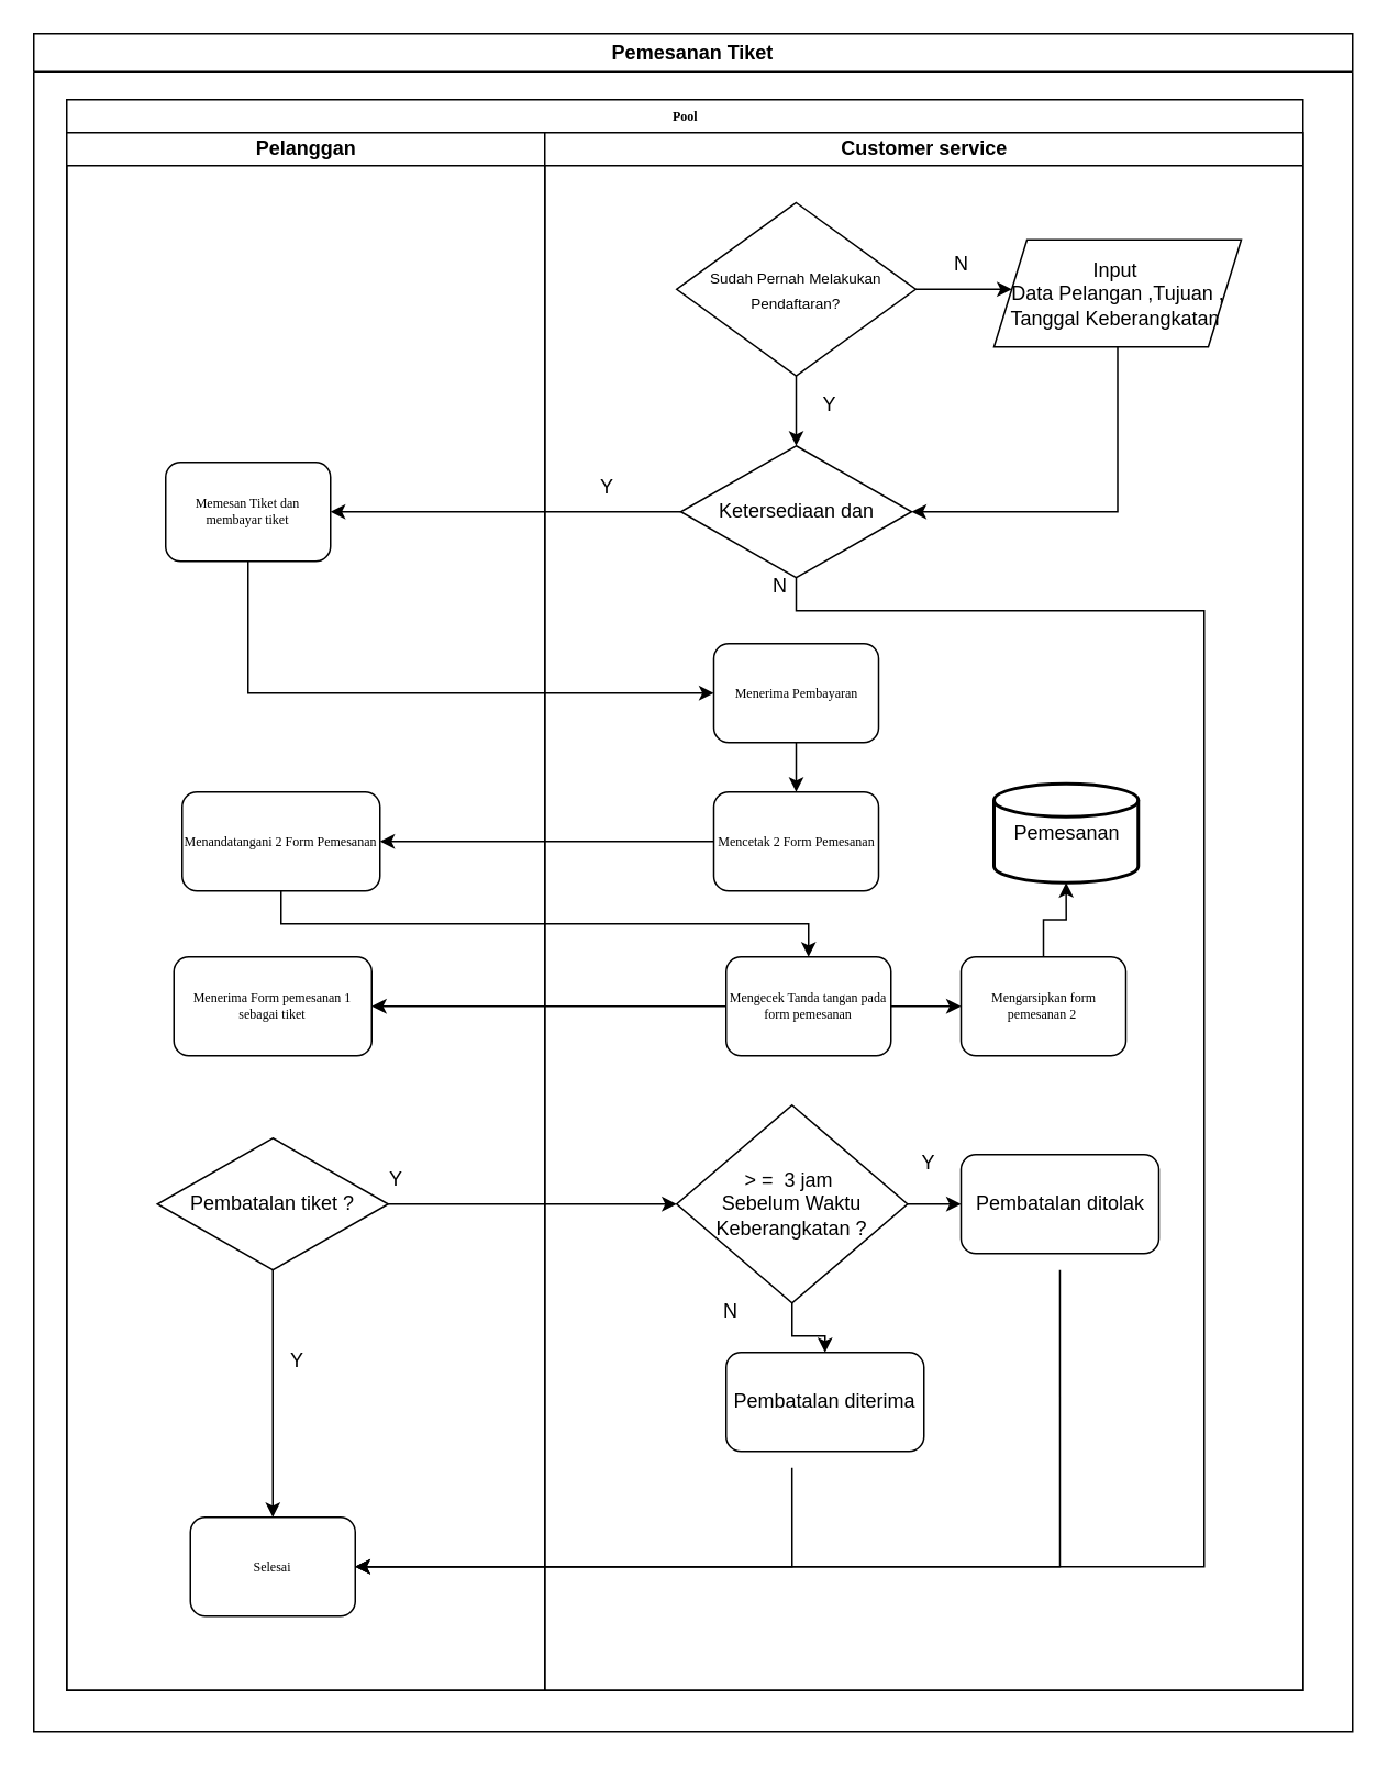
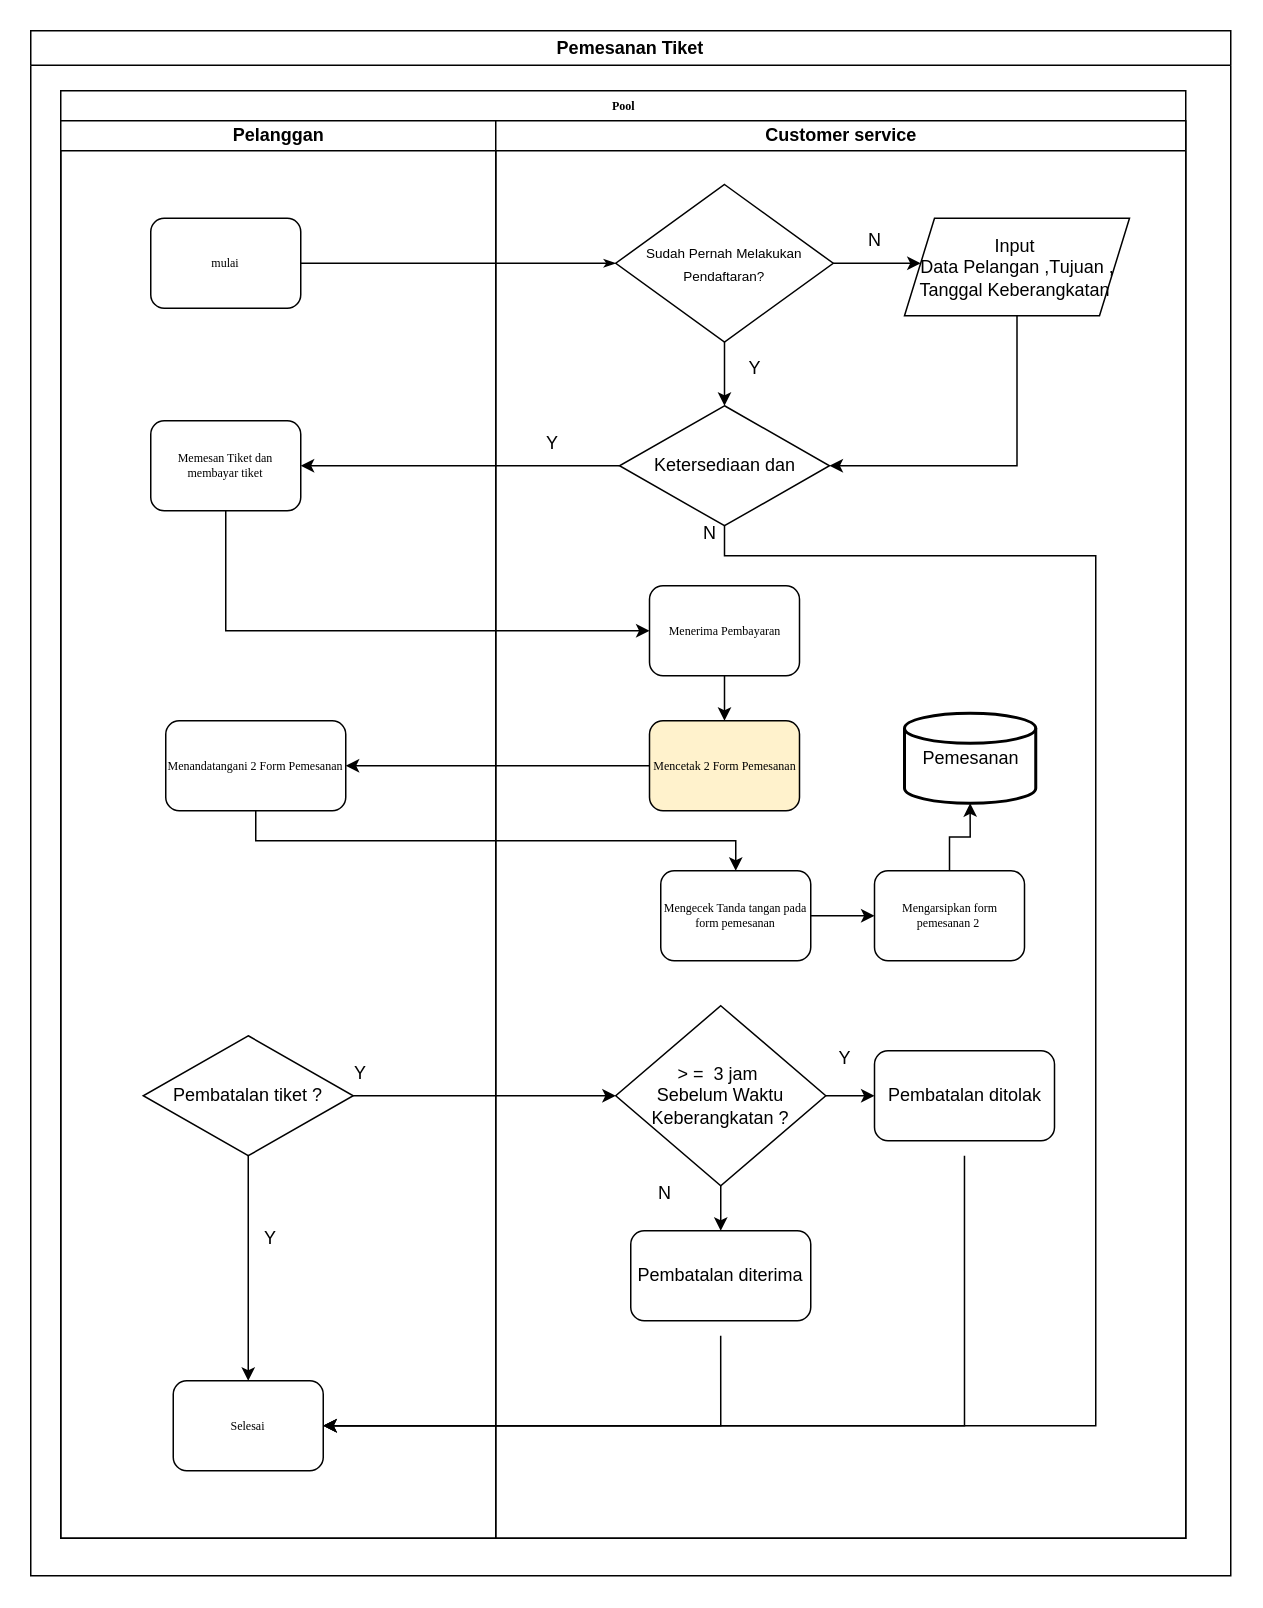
  <mxCell id="0" />
  <mxCell id="1" parent="0" />
  <mxCell id="2" value="Pemesanan Tiket" style="swimlane;whiteSpace=wrap;html=1;" vertex="1" parent="1"><mxGeometry x="20" y="20" width="800" height="1030" as="geometry"><mxRectangle x="-20" y="-70" width="140" height="30" as="alternateBounds" /></mxGeometry></mxCell>
  <mxCell id="3" value="Pool" style="swimlane;html=1;childLayout=stackLayout;startSize=20;rounded=0;shadow=0;labelBackgroundColor=none;strokeWidth=1;fontFamily=Verdana;fontSize=8;align=center;" parent="2" vertex="1"><mxGeometry x="20" y="40" width="750" height="965" as="geometry" /></mxCell>
+ <mxCell id="4" style="edgeStyle=orthogonalEdgeStyle;rounded=1;html=1;labelBackgroundColor=none;startArrow=none;startFill=0;startSize=5;endArrow=classicThin;endFill=1;endSize=5;jettySize=auto;orthogonalLoop=1;strokeWidth=1;fontFamily=Verdana;fontSize=8;entryX=0;entryY=0.5;entryDx=0;entryDy=0;" parent="3" source="12" target="24" edge="1"><mxGeometry relative="1" as="geometry"><mxPoint x="300" y="130" as="targetPoint" /></mxGeometry></mxCell>
  <mxCell id="5" style="edgeStyle=orthogonalEdgeStyle;rounded=0;orthogonalLoop=1;jettySize=auto;html=1;entryX=1;entryY=0.5;entryDx=0;entryDy=0;" edge="1" parent="3" source="29" target="13"><mxGeometry relative="1" as="geometry" /></mxCell>
  <mxCell id="6" style="edgeStyle=orthogonalEdgeStyle;rounded=0;orthogonalLoop=1;jettySize=auto;html=1;entryX=0;entryY=0.5;entryDx=0;entryDy=0;" edge="1" parent="3" source="13" target="31"><mxGeometry relative="1" as="geometry"><mxPoint x="140" y="410" as="targetPoint" /><Array as="points"><mxPoint x="110" y="360" /></Array></mxGeometry></mxCell>
  <mxCell id="7" style="edgeStyle=orthogonalEdgeStyle;rounded=0;orthogonalLoop=1;jettySize=auto;html=1;entryX=1;entryY=0.5;entryDx=0;entryDy=0;exitX=0.5;exitY=1;exitDx=0;exitDy=0;" edge="1" parent="3" source="29" target="20"><mxGeometry relative="1" as="geometry"><Array as="points"><mxPoint x="442" y="310" /><mxPoint x="690" y="310" /><mxPoint x="690" y="890" /></Array></mxGeometry></mxCell>
  <mxCell id="8" style="edgeStyle=orthogonalEdgeStyle;rounded=0;orthogonalLoop=1;jettySize=auto;html=1;entryX=1;entryY=0.5;entryDx=0;entryDy=0;" edge="1" parent="3" source="32" target="15"><mxGeometry relative="1" as="geometry" /></mxCell>
  <mxCell id="9" style="edgeStyle=orthogonalEdgeStyle;rounded=0;orthogonalLoop=1;jettySize=auto;html=1;entryX=0.5;entryY=0;entryDx=0;entryDy=0;" edge="1" parent="3" source="15" target="34"><mxGeometry relative="1" as="geometry"><Array as="points"><mxPoint x="130" y="500" /><mxPoint x="450" y="500" /></Array></mxGeometry></mxCell>
- <mxCell id="10" style="edgeStyle=orthogonalEdgeStyle;rounded=0;orthogonalLoop=1;jettySize=auto;html=1;entryX=1;entryY=0.5;entryDx=0;entryDy=0;" edge="1" parent="3" source="34" target="14"><mxGeometry relative="1" as="geometry" /></mxCell>
  <mxCell id="11" value="Pelanggan" style="swimlane;html=1;startSize=20;" parent="3" vertex="1"><mxGeometry y="20" width="290" height="945" as="geometry" /></mxCell>
+ <mxCell id="12" value="mulai" style="rounded=1;whiteSpace=wrap;html=1;shadow=0;labelBackgroundColor=none;strokeWidth=1;fontFamily=Verdana;fontSize=8;align=center;" parent="11" vertex="1"><mxGeometry x="60" y="65" width="100" height="60" as="geometry" /></mxCell>
  <mxCell id="13" value="Memesan Tiket dan membayar tiket" style="rounded=1;whiteSpace=wrap;html=1;shadow=0;labelBackgroundColor=none;strokeWidth=1;fontFamily=Verdana;fontSize=8;align=center;" vertex="1" parent="11"><mxGeometry x="60" y="200" width="100" height="60" as="geometry" /></mxCell>
- <mxCell id="14" value="Menerima Form pemesanan 1 sebagai tiket" style="whiteSpace=wrap;html=1;fontSize=8;fontFamily=Verdana;rounded=1;shadow=0;labelBackgroundColor=none;strokeWidth=1;" vertex="1" parent="11"><mxGeometry x="65" y="500" width="120" height="60" as="geometry" /></mxCell>
  <mxCell id="15" value="Menandatangani 2 Form Pemesanan" style="whiteSpace=wrap;html=1;fontSize=8;fontFamily=Verdana;rounded=1;shadow=0;labelBackgroundColor=none;strokeWidth=1;" vertex="1" parent="11"><mxGeometry x="70" y="400" width="120" height="60" as="geometry" /></mxCell>
  <mxCell id="16" value="Y" style="text;html=1;align=center;verticalAlign=middle;whiteSpace=wrap;rounded=0;" vertex="1" parent="11"><mxGeometry x="170" y="620" width="60" height="30" as="geometry" /></mxCell>
  <mxCell id="17" value="Y" style="text;html=1;align=center;verticalAlign=middle;whiteSpace=wrap;rounded=0;" vertex="1" parent="11"><mxGeometry x="110" y="730" width="60" height="30" as="geometry" /></mxCell>
  <mxCell id="18" value="Pembatalan tiket ?" style="rhombus;whiteSpace=wrap;html=1;" vertex="1" parent="11"><mxGeometry x="55" y="610" width="140" height="80" as="geometry" /></mxCell>
  <mxCell id="19" style="edgeStyle=orthogonalEdgeStyle;rounded=0;orthogonalLoop=1;jettySize=auto;html=1;entryX=0.5;entryY=0;entryDx=0;entryDy=0;exitX=0.5;exitY=1;exitDx=0;exitDy=0;" edge="1" parent="11" source="18" target="20"><mxGeometry relative="1" as="geometry"><Array as="points"><mxPoint x="125" y="830" /><mxPoint x="125" y="830" /></Array></mxGeometry></mxCell>
  <mxCell id="20" value="Selesai" style="rounded=1;whiteSpace=wrap;html=1;shadow=0;labelBackgroundColor=none;strokeWidth=1;fontFamily=Verdana;fontSize=8;align=center;" vertex="1" parent="11"><mxGeometry x="75" y="840" width="100" height="60" as="geometry" /></mxCell>
  <mxCell id="21" value="Customer service" style="swimlane;html=1;startSize=20;" parent="3" vertex="1"><mxGeometry x="290" y="20" width="460" height="945" as="geometry" /></mxCell>
  <mxCell id="22" style="edgeStyle=orthogonalEdgeStyle;rounded=0;orthogonalLoop=1;jettySize=auto;html=1;exitX=1;exitY=0.5;exitDx=0;exitDy=0;" edge="1" parent="21" source="24" target="26"><mxGeometry relative="1" as="geometry"><Array as="points"><mxPoint x="252.5" y="95" /><mxPoint x="252.5" y="95" /></Array></mxGeometry></mxCell>
  <mxCell id="23" style="edgeStyle=orthogonalEdgeStyle;rounded=0;orthogonalLoop=1;jettySize=auto;html=1;entryX=0.5;entryY=0;entryDx=0;entryDy=0;" edge="1" parent="21" source="24" target="29"><mxGeometry relative="1" as="geometry"><mxPoint x="152.5" y="200" as="targetPoint" /></mxGeometry></mxCell>
  <mxCell id="24" value="&lt;font style=&quot;font-size: 9px;&quot;&gt;Sudah Pernah Melakukan Pendaftaran?&lt;/font&gt;" style="rhombus;whiteSpace=wrap;html=1;" vertex="1" parent="21"><mxGeometry x="80" y="42.5" width="145" height="105" as="geometry" /></mxCell>
  <mxCell id="25" style="edgeStyle=orthogonalEdgeStyle;rounded=0;orthogonalLoop=1;jettySize=auto;html=1;entryX=1;entryY=0.5;entryDx=0;entryDy=0;exitX=0.5;exitY=1;exitDx=0;exitDy=0;" edge="1" parent="21" source="26" target="29"><mxGeometry relative="1" as="geometry" /></mxCell>
  <mxCell id="26" value="Input&amp;nbsp;&lt;div&gt;Data Pelangan ,Tujuan , Tanggal Keberangkatan&amp;nbsp;&lt;/div&gt;" style="shape=parallelogram;perimeter=parallelogramPerimeter;whiteSpace=wrap;html=1;fixedSize=1;" vertex="1" parent="21"><mxGeometry x="272.5" y="65" width="150" height="65" as="geometry" /></mxCell>
  <mxCell id="27" value="N" style="text;html=1;align=center;verticalAlign=middle;whiteSpace=wrap;rounded=0;" vertex="1" parent="21"><mxGeometry x="222.5" y="65" width="60" height="30" as="geometry" /></mxCell>
  <mxCell id="28" value="Y" style="text;html=1;align=center;verticalAlign=middle;whiteSpace=wrap;rounded=0;" vertex="1" parent="21"><mxGeometry x="142.5" y="150" width="60" height="30" as="geometry" /></mxCell>
  <mxCell id="29" value="Ketersediaan dan" style="rhombus;whiteSpace=wrap;html=1;" vertex="1" parent="21"><mxGeometry x="82.5" y="190" width="140" height="80" as="geometry" /></mxCell>
  <mxCell id="30" value="" style="edgeStyle=orthogonalEdgeStyle;rounded=0;orthogonalLoop=1;jettySize=auto;html=1;" edge="1" parent="21" source="31" target="32"><mxGeometry relative="1" as="geometry" /></mxCell>
  <mxCell id="31" value="Menerima Pembayaran" style="rounded=1;whiteSpace=wrap;html=1;shadow=0;labelBackgroundColor=none;strokeWidth=1;fontFamily=Verdana;fontSize=8;align=center;" vertex="1" parent="21"><mxGeometry x="102.5" y="310" width="100" height="60" as="geometry" /></mxCell>
- <mxCell id="32" value="Mencetak 2 Form Pemesanan" style="rounded=1;whiteSpace=wrap;html=1;shadow=0;labelBackgroundColor=none;strokeWidth=1;fontFamily=Verdana;fontSize=8;align=center;" vertex="1" parent="21"><mxGeometry x="102.5" y="400" width="100" height="60" as="geometry" /></mxCell>
+ <mxCell id="32" value="Mencetak 2 Form Pemesanan" style="rounded=1;whiteSpace=wrap;html=1;shadow=0;labelBackgroundColor=none;strokeWidth=1;fontFamily=Verdana;fontSize=8;align=center;fillColor=#fff2cc;" vertex="1" parent="21"><mxGeometry x="102.5" y="400" width="100" height="60" as="geometry" /></mxCell>
  <mxCell id="33" style="edgeStyle=orthogonalEdgeStyle;rounded=0;orthogonalLoop=1;jettySize=auto;html=1;" edge="1" parent="21" source="34" target="43"><mxGeometry relative="1" as="geometry" /></mxCell>
  <mxCell id="34" value="&lt;div&gt;Mengecek Tanda tangan pada form pemesanan&lt;/div&gt;" style="rounded=1;whiteSpace=wrap;html=1;shadow=0;labelBackgroundColor=none;strokeWidth=1;fontFamily=Verdana;fontSize=8;align=center;" vertex="1" parent="21"><mxGeometry x="110" y="500" width="100" height="60" as="geometry" /></mxCell>
  <mxCell id="35" value="N" style="text;html=1;align=center;verticalAlign=middle;whiteSpace=wrap;rounded=0;" vertex="1" parent="21"><mxGeometry x="112.5" y="260" width="60" height="30" as="geometry" /></mxCell>
  <mxCell id="36" value="Y" style="text;html=1;align=center;verticalAlign=middle;whiteSpace=wrap;rounded=0;" vertex="1" parent="21"><mxGeometry x="202.5" y="610" width="60" height="30" as="geometry" /></mxCell>
  <mxCell id="37" value="Y" style="text;html=1;align=center;verticalAlign=middle;whiteSpace=wrap;rounded=0;" vertex="1" parent="21"><mxGeometry x="7.5" y="200" width="60" height="30" as="geometry" /></mxCell>
  <mxCell id="38" value="&amp;gt; =&amp;nbsp; 3 jam&amp;nbsp;&lt;div&gt;Sebelum Waktu Keberangkatan ?&lt;/div&gt;" style="rhombus;whiteSpace=wrap;html=1;" vertex="1" parent="21"><mxGeometry x="80" y="590" width="140" height="120" as="geometry" /></mxCell>
  <mxCell id="39" value="" style="edgeStyle=orthogonalEdgeStyle;rounded=0;orthogonalLoop=1;jettySize=auto;html=1;" edge="1" parent="21" source="38" target="41"><mxGeometry relative="1" as="geometry" /></mxCell>
  <mxCell id="40" value="" style="edgeStyle=orthogonalEdgeStyle;rounded=0;orthogonalLoop=1;jettySize=auto;html=1;" edge="1" parent="21" source="38" target="42"><mxGeometry relative="1" as="geometry" /></mxCell>
  <mxCell id="41" value="Pembatalan ditolak" style="rounded=1;whiteSpace=wrap;html=1;" vertex="1" parent="21"><mxGeometry x="252.5" y="620" width="120" height="60" as="geometry" /></mxCell>
- <mxCell id="42" value="Pembatalan diterima" style="rounded=1;whiteSpace=wrap;html=1;" vertex="1" parent="21"><mxGeometry x="110" y="740" width="120" height="60" as="geometry" /></mxCell>
+ <mxCell id="42" value="Pembatalan diterima" style="rounded=1;whiteSpace=wrap;html=1;" vertex="1" parent="21"><mxGeometry x="90" y="740" width="120" height="60" as="geometry" /></mxCell>
  <mxCell id="43" value="&lt;div&gt;Mengarsipkan form pemesanan 2&amp;nbsp;&lt;/div&gt;" style="rounded=1;whiteSpace=wrap;html=1;shadow=0;labelBackgroundColor=none;strokeWidth=1;fontFamily=Verdana;fontSize=8;align=center;" vertex="1" parent="21"><mxGeometry x="252.5" y="500" width="100" height="60" as="geometry" /></mxCell>
  <mxCell id="44" value="N" style="text;html=1;align=center;verticalAlign=middle;whiteSpace=wrap;rounded=0;" vertex="1" parent="21"><mxGeometry x="82.5" y="700" width="60" height="30" as="geometry" /></mxCell>
  <mxCell id="45" value="Pemesanan" style="strokeWidth=2;html=1;shape=mxgraph.flowchart.database;whiteSpace=wrap;" vertex="1" parent="21"><mxGeometry x="272.5" y="395" width="87.5" height="60" as="geometry" /></mxCell>
  <mxCell id="46" style="edgeStyle=orthogonalEdgeStyle;rounded=0;orthogonalLoop=1;jettySize=auto;html=1;entryX=0.5;entryY=1;entryDx=0;entryDy=0;entryPerimeter=0;" edge="1" parent="21" source="43" target="45"><mxGeometry relative="1" as="geometry" /></mxCell>
  <mxCell id="47" style="edgeStyle=orthogonalEdgeStyle;rounded=0;orthogonalLoop=1;jettySize=auto;html=1;entryX=1;entryY=0.5;entryDx=0;entryDy=0;" edge="1" parent="21" target="20"><mxGeometry relative="1" as="geometry"><mxPoint x="149.957" y="810" as="sourcePoint" /><mxPoint x="-115" y="880" as="targetPoint" /><Array as="points"><mxPoint x="150" y="870" /></Array></mxGeometry></mxCell>
  <mxCell id="48" style="edgeStyle=orthogonalEdgeStyle;rounded=0;orthogonalLoop=1;jettySize=auto;html=1;entryX=1;entryY=0.5;entryDx=0;entryDy=0;" edge="1" parent="21" target="20"><mxGeometry relative="1" as="geometry"><mxPoint x="312.478" y="690" as="sourcePoint" /><mxPoint x="-80" y="890" as="targetPoint" /><Array as="points"><mxPoint x="313" y="870" /></Array></mxGeometry></mxCell>
  <mxCell id="49" style="edgeStyle=orthogonalEdgeStyle;rounded=0;orthogonalLoop=1;jettySize=auto;html=1;entryX=0;entryY=0.5;entryDx=0;entryDy=0;" edge="1" parent="3" source="18" target="38"><mxGeometry relative="1" as="geometry"><mxPoint x="360" y="580" as="targetPoint" /></mxGeometry></mxCell>
